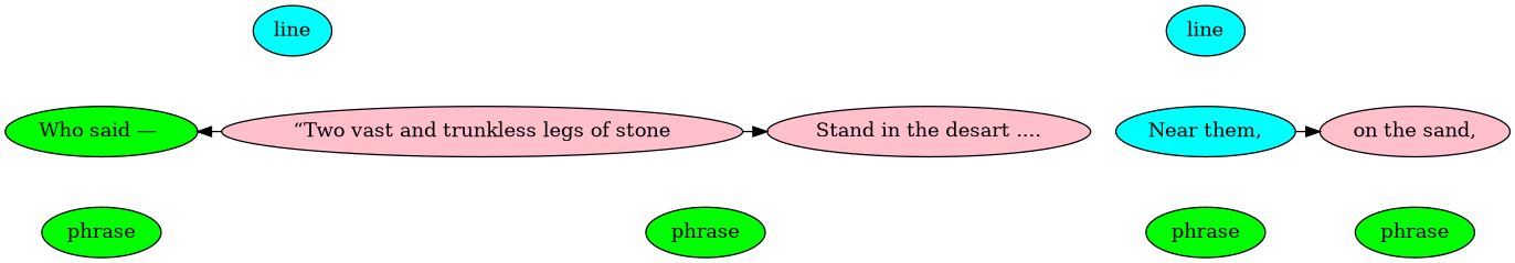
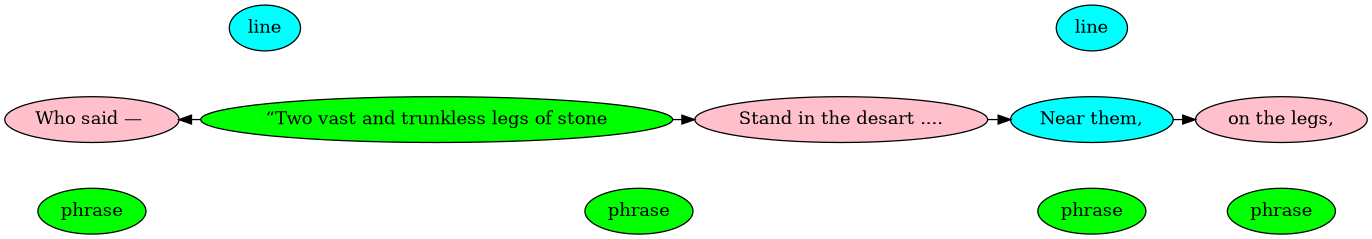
  digraph {
    node [fillcolor=pink rank=same style=filled]
    edge [style=invis]
    n1 [fillcolor=cyan label=line rank=max]
    n2 [fillcolor=cyan label=line rank=max]
-   n3 [fillcolor=green label="Who said — "]
-   n4 [label="“Two vast and trunkless legs of stone"]
+   n3 [label="Who said — "]
+   n4 [fillcolor=green label="“Two vast and trunkless legs of stone"]
    n5 [label="Stand in the desart ...."]
    n6 [fillcolor=cyan label="Near them,"]
-   n7 [label="on the sand,"]
+   n7 [label="on the legs,"]
    n8 [fillcolor=green label=phrase rank=sink]
    n9 [fillcolor=green label=phrase rank=sink]
    n10 [fillcolor=green label=phrase rank=sink]
    n11 [fillcolor=green label=phrase rank=sink]
    subgraph sub_1 {
      n1
      n2
    }
    subgraph sub_2 {
      n3
      n4
      n5
      n6
      n7
    }
    subgraph sub_3 {
      n1
      n2
      n3
      n4
      n5
      n6
      n7
    }
    subgraph sub_4 {
      n3
      n4
      n5
      n6
      n7
    }
    subgraph sub_5 {
      n8
      n9
      n10
      n11
    }
    subgraph sub_6 {
      n3
      n4
      n5
      n6
      n7
      n8
      n9
      n10
      n11
    }
    n1 -> n3
    n1 -> n4
    n2 -> n5
    n2 -> n6
    n2 -> n7
    n3 -> n8
    n4 -> n3 [constraint=false style=""]
    n4 -> n5 [constraint=false style=""]
    n4 -> n9
+   n5 -> n6 [constraint=false style=""]
    n5 -> n9
    n6 -> n7 [constraint=false style=""]
    n6 -> n10
    n7 -> n11
  }
